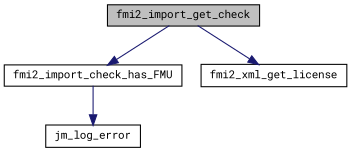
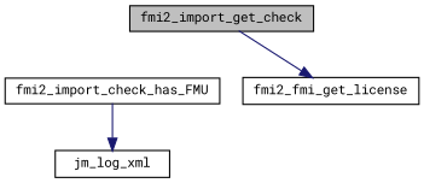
  digraph {
    fontname="Roboto Mono"
    rankdir=TB
    node [color=black fillcolor=white fontname="Roboto Mono" fontsize=10 shape=record style=filled]
    edge [color=midnightblue fontname="Roboto Mono" fontsize=10 labelfontname=Helvetica labelfontsize=10 style=solid]
    n1 [fillcolor=grey75 fontcolor=black height=0.2 label=fmi2_import_get_check width=0.4]
    n2 [height=0.2 label=fmi2_import_check_has_FMU width=0.4]
-   n3 [height=0.2 label=fmi2_xml_get_license width=0.4]
-   n4 [height=0.2 label=jm_log_error width=0.4]
-   n1 -> n2
+   n3 [height=0.2 label=fmi2_fmi_get_license width=0.4]
+   n4 [height=0.2 label=jm_log_xml width=0.4]
    n1 -> n3
    n2 -> n4
  }
